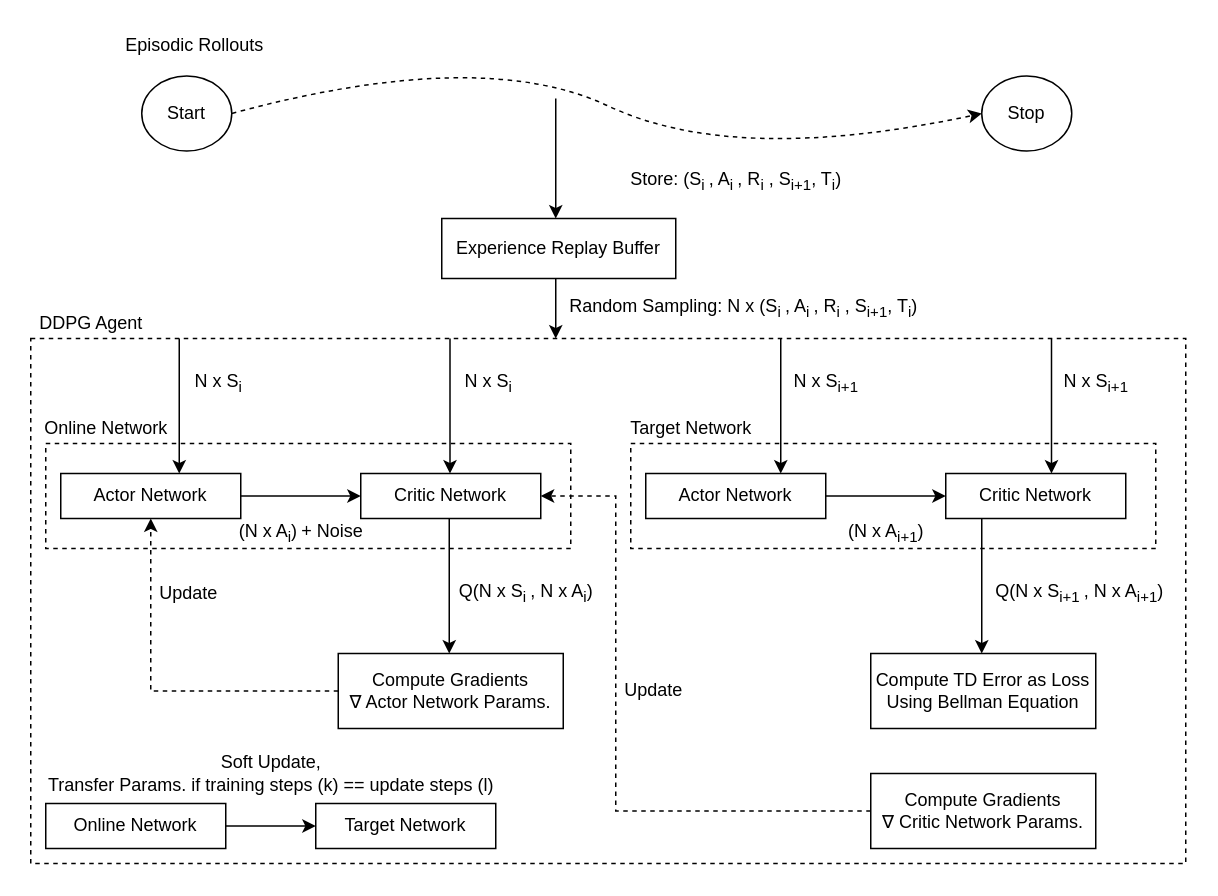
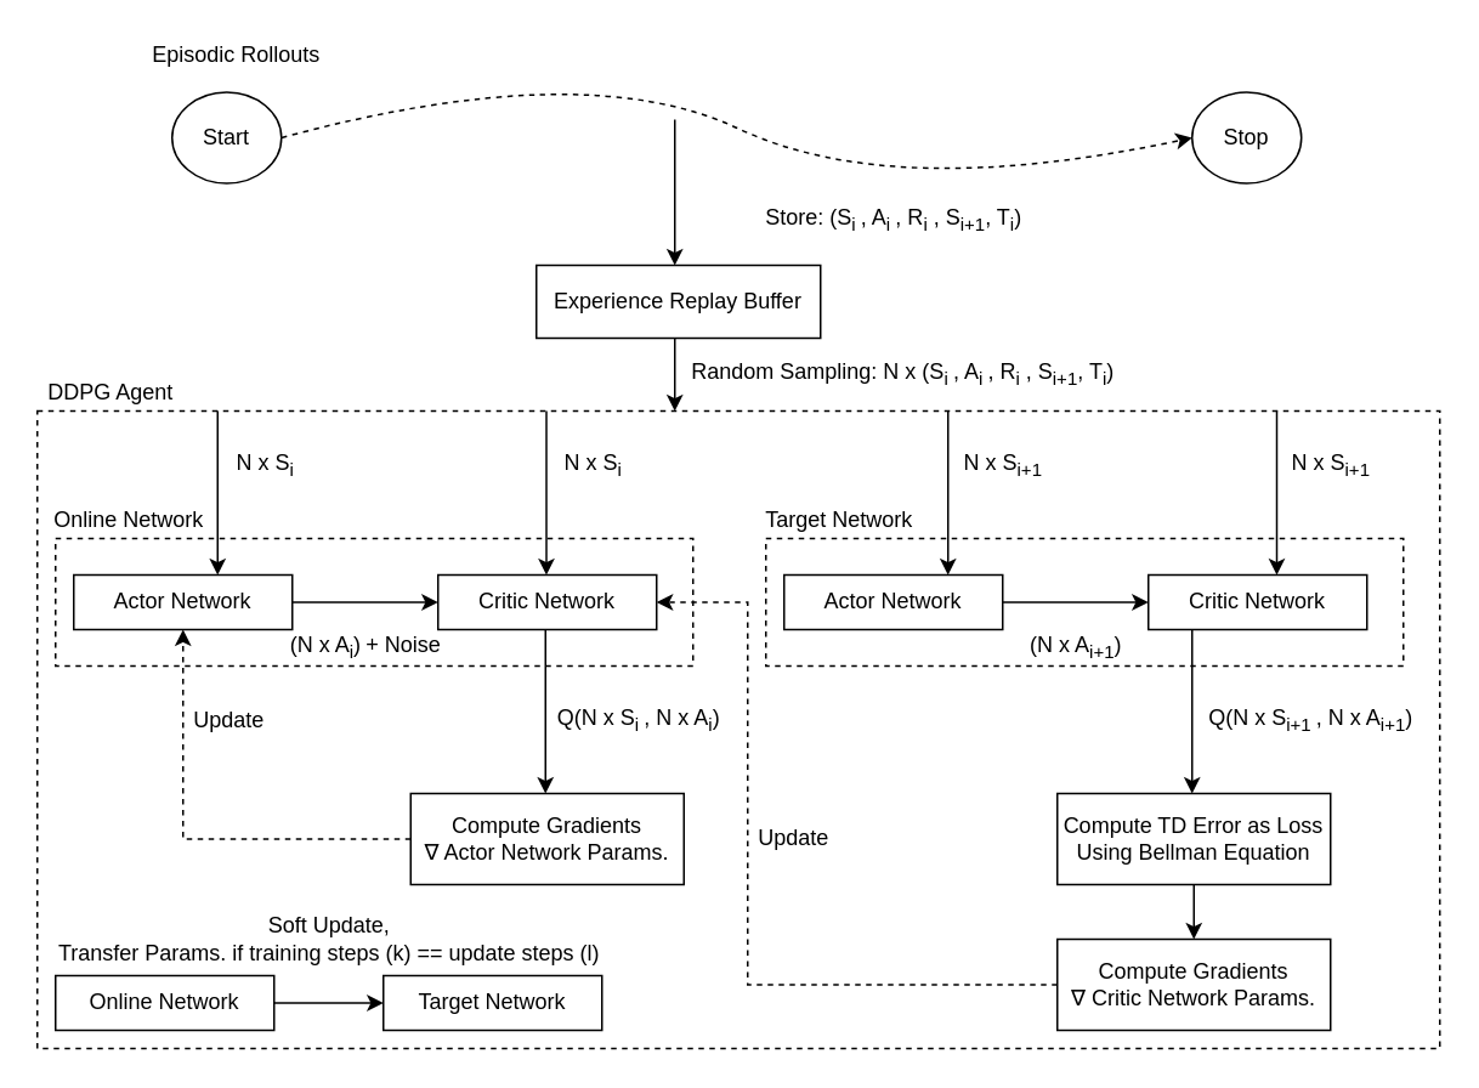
  <mxCell id="0" />
  <mxCell id="1" parent="0" />
  <mxCell id="2" value="" style="rounded=0;whiteSpace=wrap;html=1;dashed=1;" vertex="1" parent="1"><mxGeometry x="20" y="225" width="770" height="350" as="geometry" /></mxCell>
  <mxCell id="3" value="" style="rounded=0;whiteSpace=wrap;html=1;dashed=1;" vertex="1" parent="1"><mxGeometry x="30" y="295" width="350" height="70" as="geometry" /></mxCell>
  <mxCell id="4" value="Episodic Rollouts" style="text;html=1;align=center;verticalAlign=middle;resizable=0;points=[];autosize=1;strokeColor=none;fillColor=none;" vertex="1" parent="1"><mxGeometry x="74" y="20" width="110" height="20" as="geometry" /></mxCell>
  <mxCell id="5" value="Start" style="ellipse;whiteSpace=wrap;html=1;" vertex="1" parent="1"><mxGeometry x="94" y="50" width="60" height="50" as="geometry" /></mxCell>
  <mxCell id="6" value="Stop" style="ellipse;whiteSpace=wrap;html=1;" vertex="1" parent="1"><mxGeometry x="654" y="50" width="60" height="50" as="geometry" /></mxCell>
  <mxCell id="7" value="" style="curved=1;endArrow=classic;html=1;rounded=0;entryX=0;entryY=0.5;entryDx=0;entryDy=0;exitX=1;exitY=0.5;exitDx=0;exitDy=0;dashed=1;" edge="1" parent="1" source="5" target="6"><mxGeometry width="50" height="50" relative="1" as="geometry"><mxPoint x="370" y="360" as="sourcePoint" /><mxPoint x="420" y="310" as="targetPoint" /><Array as="points"><mxPoint x="320" y="30" /><mxPoint x="490" y="110" /></Array></mxGeometry></mxCell>
  <mxCell id="8" value="Experience Replay Buffer" style="rounded=0;whiteSpace=wrap;html=1;" vertex="1" parent="1"><mxGeometry x="294" y="145" width="156" height="40" as="geometry" /></mxCell>
  <mxCell id="9" value="" style="endArrow=classic;html=1;rounded=0;" edge="1" parent="1"><mxGeometry width="50" height="50" relative="1" as="geometry"><mxPoint x="370" y="65" as="sourcePoint" /><mxPoint x="370" y="145" as="targetPoint" /></mxGeometry></mxCell>
  <mxCell id="10" value="Store: (S&lt;sub&gt;i &lt;/sub&gt;, A&lt;sub&gt;i&amp;nbsp;&lt;/sub&gt;, R&lt;sub&gt;i&lt;/sub&gt; , S&lt;sub&gt;i+1&lt;/sub&gt;, T&lt;sub&gt;i&lt;/sub&gt;)" style="text;html=1;align=center;verticalAlign=middle;resizable=0;points=[];autosize=1;strokeColor=none;fillColor=none;" vertex="1" parent="1"><mxGeometry x="410" y="110" width="160" height="20" as="geometry" /></mxCell>
  <mxCell id="11" value="" style="endArrow=classic;html=1;rounded=0;" edge="1" parent="1"><mxGeometry width="50" height="50" relative="1" as="geometry"><mxPoint x="370" y="185" as="sourcePoint" /><mxPoint x="370" y="225" as="targetPoint" /></mxGeometry></mxCell>
  <mxCell id="12" value="Random Sampling: N x (S&lt;sub&gt;i &lt;/sub&gt;, A&lt;sub&gt;i&amp;nbsp;&lt;/sub&gt;, R&lt;sub&gt;i&lt;/sub&gt; , S&lt;sub&gt;i+1&lt;/sub&gt;, T&lt;sub&gt;i&lt;/sub&gt;)" style="text;html=1;align=center;verticalAlign=middle;resizable=0;points=[];autosize=1;strokeColor=none;fillColor=none;" vertex="1" parent="1"><mxGeometry x="370" y="195" width="250" height="20" as="geometry" /></mxCell>
  <mxCell id="13" style="edgeStyle=orthogonalEdgeStyle;rounded=0;orthogonalLoop=1;jettySize=auto;html=1;exitX=1;exitY=0.5;exitDx=0;exitDy=0;" edge="1" parent="1" source="14" target="15"><mxGeometry relative="1" as="geometry" /></mxCell>
  <mxCell id="14" value="Actor Network" style="rounded=0;whiteSpace=wrap;html=1;" vertex="1" parent="1"><mxGeometry x="40" y="315" width="120" height="30" as="geometry" /></mxCell>
  <mxCell id="15" value="Critic Network" style="rounded=0;whiteSpace=wrap;html=1;" vertex="1" parent="1"><mxGeometry x="240" y="315" width="120" height="30" as="geometry" /></mxCell>
  <mxCell id="16" value="Online Network" style="text;html=1;align=center;verticalAlign=middle;resizable=0;points=[];autosize=1;strokeColor=none;fillColor=none;" vertex="1" parent="1"><mxGeometry x="20" y="275" width="100" height="20" as="geometry" /></mxCell>
  <mxCell id="17" value="" style="rounded=0;whiteSpace=wrap;html=1;dashed=1;" vertex="1" parent="1"><mxGeometry x="420" y="295" width="350" height="70" as="geometry" /></mxCell>
  <mxCell id="18" style="edgeStyle=orthogonalEdgeStyle;rounded=0;orthogonalLoop=1;jettySize=auto;html=1;exitX=1;exitY=0.5;exitDx=0;exitDy=0;fontSize=12;fontColor=#000000;" edge="1" parent="1" source="19" target="20"><mxGeometry relative="1" as="geometry" /></mxCell>
  <mxCell id="19" value="Actor Network" style="rounded=0;whiteSpace=wrap;html=1;" vertex="1" parent="1"><mxGeometry x="430" y="315" width="120" height="30" as="geometry" /></mxCell>
  <mxCell id="20" value="Critic Network" style="rounded=0;whiteSpace=wrap;html=1;" vertex="1" parent="1"><mxGeometry x="630" y="315" width="120" height="30" as="geometry" /></mxCell>
  <mxCell id="21" value="Target Network" style="text;html=1;align=center;verticalAlign=middle;resizable=0;points=[];autosize=1;strokeColor=none;fillColor=none;" vertex="1" parent="1"><mxGeometry x="410" y="275" width="100" height="20" as="geometry" /></mxCell>
  <mxCell id="22" value="" style="endArrow=classic;html=1;rounded=0;" edge="1" parent="1"><mxGeometry width="50" height="50" relative="1" as="geometry"><mxPoint x="119" y="225" as="sourcePoint" /><mxPoint x="119" y="315" as="targetPoint" /></mxGeometry></mxCell>
  <mxCell id="23" value="" style="endArrow=classic;html=1;rounded=0;" edge="1" parent="1"><mxGeometry width="50" height="50" relative="1" as="geometry"><mxPoint x="299.5" y="225" as="sourcePoint" /><mxPoint x="299.5" y="315" as="targetPoint" /></mxGeometry></mxCell>
  <mxCell id="24" value="" style="endArrow=classic;html=1;rounded=0;" edge="1" parent="1"><mxGeometry width="50" height="50" relative="1" as="geometry"><mxPoint x="520" y="225" as="sourcePoint" /><mxPoint x="520" y="315" as="targetPoint" /></mxGeometry></mxCell>
  <mxCell id="25" value="" style="endArrow=classic;html=1;rounded=0;" edge="1" parent="1"><mxGeometry width="50" height="50" relative="1" as="geometry"><mxPoint x="700.5" y="225" as="sourcePoint" /><mxPoint x="700.5" y="315" as="targetPoint" /></mxGeometry></mxCell>
  <mxCell id="26" value="N x S&lt;sub&gt;i&lt;/sub&gt;" style="text;html=1;align=center;verticalAlign=middle;resizable=0;points=[];autosize=1;strokeColor=none;fillColor=none;" vertex="1" parent="1"><mxGeometry x="120" y="245" width="50" height="20" as="geometry" /></mxCell>
  <mxCell id="27" value="N x S&lt;sub&gt;i&lt;/sub&gt;" style="text;html=1;align=center;verticalAlign=middle;resizable=0;points=[];autosize=1;strokeColor=none;fillColor=none;" vertex="1" parent="1"><mxGeometry x="300" y="245" width="50" height="20" as="geometry" /></mxCell>
  <mxCell id="28" value="N x S&lt;sub&gt;i+1&lt;/sub&gt;" style="text;html=1;align=center;verticalAlign=middle;resizable=0;points=[];autosize=1;strokeColor=none;fillColor=none;" vertex="1" parent="1"><mxGeometry x="520" y="245" width="60" height="20" as="geometry" /></mxCell>
  <mxCell id="29" value="N x S&lt;sub&gt;i+1&lt;/sub&gt;" style="text;html=1;align=center;verticalAlign=middle;resizable=0;points=[];autosize=1;strokeColor=none;fillColor=none;" vertex="1" parent="1"><mxGeometry x="700" y="245" width="60" height="20" as="geometry" /></mxCell>
  <mxCell id="30" value="(N x A&lt;sub&gt;i&lt;/sub&gt;)&lt;sub&gt;&amp;nbsp;&lt;/sub&gt;+ Noise" style="text;html=1;align=center;verticalAlign=middle;resizable=0;points=[];autosize=1;strokeColor=none;fillColor=none;" vertex="1" parent="1"><mxGeometry x="150" y="345" width="100" height="20" as="geometry" /></mxCell>
  <mxCell id="31" value="" style="endArrow=classic;html=1;rounded=0;" edge="1" parent="1"><mxGeometry width="50" height="50" relative="1" as="geometry"><mxPoint x="299" y="345" as="sourcePoint" /><mxPoint x="299" y="435" as="targetPoint" /></mxGeometry></mxCell>
  <mxCell id="32" value="Q(N x S&lt;sub&gt;i&amp;nbsp;&lt;/sub&gt;, N x A&lt;sub&gt;i&lt;/sub&gt;)" style="text;html=1;align=center;verticalAlign=middle;resizable=0;points=[];autosize=1;strokeColor=none;fillColor=none;" vertex="1" parent="1"><mxGeometry x="300" y="385" width="100" height="20" as="geometry" /></mxCell>
  <mxCell id="33" style="edgeStyle=orthogonalEdgeStyle;rounded=0;orthogonalLoop=1;jettySize=auto;html=1;entryX=0.5;entryY=1;entryDx=0;entryDy=0;fontSize=12;fontColor=#000000;dashed=1;" edge="1" parent="1" source="34" target="14"><mxGeometry relative="1" as="geometry" /></mxCell>
  <mxCell id="34" value="Compute Gradients&lt;br&gt;&lt;span style=&quot;font-family: &amp;#34;arial&amp;#34; , sans-serif ; text-align: left&quot;&gt;&lt;font style=&quot;font-size: 12px&quot;&gt;∇ Actor Network Params.&lt;/font&gt;&lt;/span&gt;" style="rounded=0;whiteSpace=wrap;html=1;" vertex="1" parent="1"><mxGeometry x="225" y="435" width="150" height="50" as="geometry" /></mxCell>
  <mxCell id="35" value="Update" style="text;html=1;align=center;verticalAlign=middle;resizable=0;points=[];autosize=1;strokeColor=none;fillColor=none;fontSize=12;fontColor=#000000;" vertex="1" parent="1"><mxGeometry x="100" y="385" width="50" height="20" as="geometry" /></mxCell>
  <mxCell id="36" value="(N x A&lt;sub&gt;i+1&lt;/sub&gt;)" style="text;html=1;align=center;verticalAlign=middle;resizable=0;points=[];autosize=1;strokeColor=none;fillColor=none;" vertex="1" parent="1"><mxGeometry x="555" y="345" width="70" height="20" as="geometry" /></mxCell>
  <mxCell id="37" value="" style="endArrow=classic;html=1;rounded=0;" edge="1" parent="1"><mxGeometry width="50" height="50" relative="1" as="geometry"><mxPoint x="654" y="345" as="sourcePoint" /><mxPoint x="654" y="435" as="targetPoint" /></mxGeometry></mxCell>
  <mxCell id="38" value="Q(N x S&lt;sub&gt;i+1&amp;nbsp;&lt;/sub&gt;, N x A&lt;sub&gt;i+1&lt;/sub&gt;)" style="text;html=1;align=center;verticalAlign=middle;resizable=0;points=[];autosize=1;strokeColor=none;fillColor=none;" vertex="1" parent="1"><mxGeometry x="654" y="385" width="130" height="20" as="geometry" /></mxCell>
+ <mxCell id="39" style="edgeStyle=orthogonalEdgeStyle;rounded=0;orthogonalLoop=1;jettySize=auto;html=1;fontSize=12;fontColor=#000000;" edge="1" parent="1" source="40" target="43"><mxGeometry relative="1" as="geometry" /></mxCell>
  <mxCell id="40" value="Compute TD Error as Loss&lt;br&gt;Using Bellman Equation" style="rounded=0;whiteSpace=wrap;html=1;" vertex="1" parent="1"><mxGeometry x="580" y="435" width="150" height="50" as="geometry" /></mxCell>
  <mxCell id="41" value="DDPG Agent" style="text;html=1;align=center;verticalAlign=middle;resizable=0;points=[];autosize=1;strokeColor=none;fillColor=none;fontSize=12;fontColor=#000000;" vertex="1" parent="1"><mxGeometry x="20" y="205" width="80" height="20" as="geometry" /></mxCell>
  <mxCell id="42" style="edgeStyle=orthogonalEdgeStyle;rounded=0;orthogonalLoop=1;jettySize=auto;html=1;exitX=0;exitY=0.5;exitDx=0;exitDy=0;entryX=1;entryY=0.5;entryDx=0;entryDy=0;fontSize=12;fontColor=#000000;dashed=1;" edge="1" parent="1" source="43" target="15"><mxGeometry relative="1" as="geometry"><Array as="points"><mxPoint x="410" y="540" /></Array></mxGeometry></mxCell>
  <mxCell id="43" value="Compute Gradients&lt;br&gt;&lt;span style=&quot;font-family: &amp;#34;arial&amp;#34; , sans-serif ; text-align: left&quot;&gt;&lt;font style=&quot;font-size: 12px&quot;&gt;∇ Critic Network Params.&lt;/font&gt;&lt;/span&gt;" style="rounded=0;whiteSpace=wrap;html=1;" vertex="1" parent="1"><mxGeometry x="580" y="515" width="150" height="50" as="geometry" /></mxCell>
  <mxCell id="44" value="Update" style="text;html=1;align=center;verticalAlign=middle;resizable=0;points=[];autosize=1;strokeColor=none;fillColor=none;fontSize=12;fontColor=#000000;" vertex="1" parent="1"><mxGeometry x="410" y="450" width="50" height="20" as="geometry" /></mxCell>
  <mxCell id="45" style="edgeStyle=orthogonalEdgeStyle;rounded=0;orthogonalLoop=1;jettySize=auto;html=1;entryX=0;entryY=0.5;entryDx=0;entryDy=0;fontSize=12;fontColor=#000000;" edge="1" parent="1" source="46" target="47"><mxGeometry relative="1" as="geometry" /></mxCell>
  <mxCell id="46" value="Online Network" style="rounded=0;whiteSpace=wrap;html=1;labelBackgroundColor=none;fontSize=12;fontColor=#000000;" vertex="1" parent="1"><mxGeometry x="30" y="535" width="120" height="30" as="geometry" /></mxCell>
  <mxCell id="47" value="Target Network" style="rounded=0;whiteSpace=wrap;html=1;labelBackgroundColor=none;fontSize=12;fontColor=#000000;" vertex="1" parent="1"><mxGeometry x="210" y="535" width="120" height="30" as="geometry" /></mxCell>
  <mxCell id="48" value="Soft Update,&lt;br&gt;Transfer Params. if training steps (k) == update steps (l)" style="text;html=1;align=center;verticalAlign=middle;resizable=0;points=[];autosize=1;strokeColor=none;fillColor=none;fontSize=12;fontColor=#000000;" vertex="1" parent="1"><mxGeometry x="25" y="500" width="310" height="30" as="geometry" /></mxCell>
